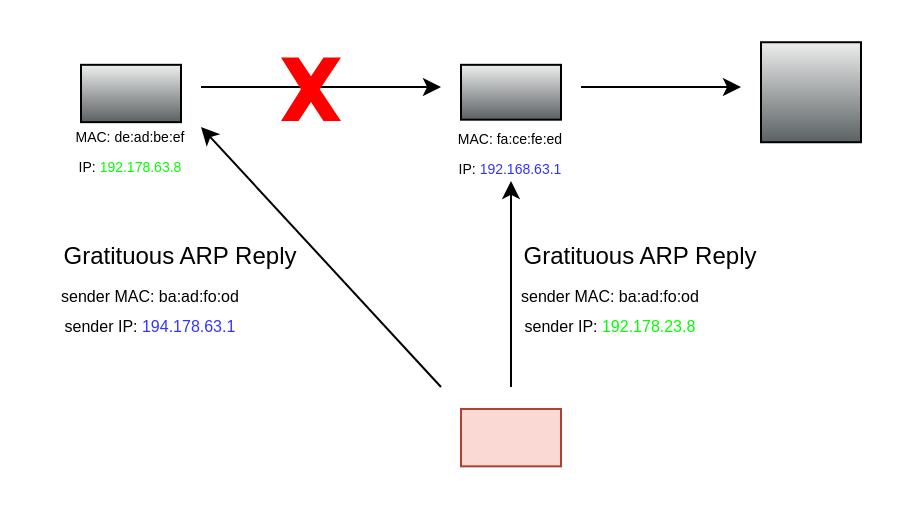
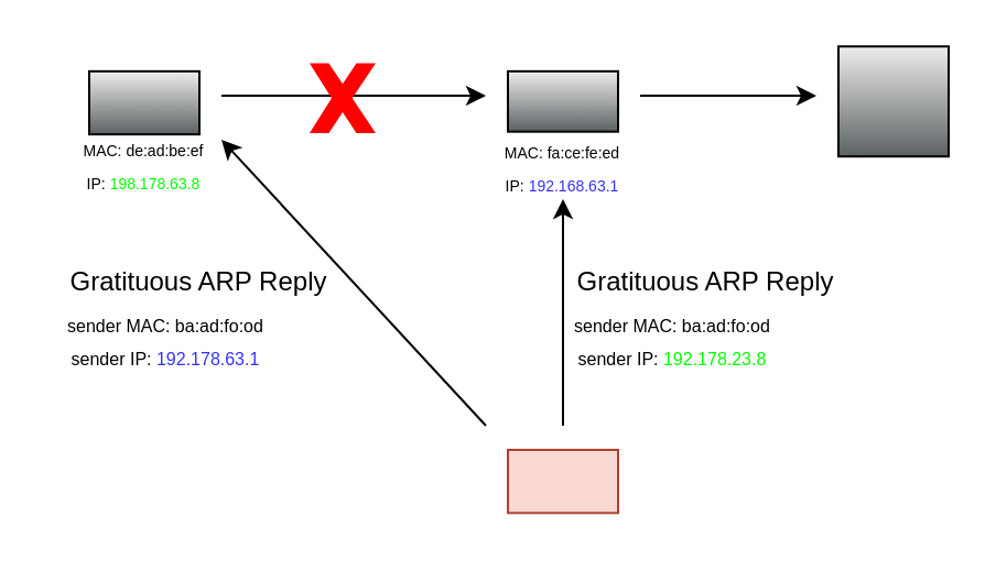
  <mxCell id="0" />
  <mxCell id="1" parent="0" />
  <mxCell id="2" value="" style="shape=mxgraph.networks2.icon;aspect=fixed;fillColor=#EDEDED;strokeColor=#000000;gradientColor=#5B6163;network2IconShadow=1;network2bgFillColor=none;network2Icon=mxgraph.networks2.laptop;network2IconW=1;network2IconH=0.573;" vertex="1" parent="1"><mxGeometry x="40" y="31.91" width="50" height="28.67" as="geometry" /></mxCell>
  <mxCell id="3" value="" style="shape=mxgraph.networks2.icon;aspect=fixed;fillColor=#EDEDED;strokeColor=#000000;gradientColor=#5B6163;network2IconShadow=1;network2bgFillColor=none;network2Icon=mxgraph.networks2.globe;network2IconW=1;network2IconH=1;" vertex="1" parent="1"><mxGeometry x="380" y="20.62" width="50" height="50" as="geometry" /></mxCell>
  <mxCell id="4" value="" style="fillColorStyles=neutralFill;neutralFill=#9DA6A8;shape=mxgraph.networks2.icon;aspect=fixed;fillColor=#EDEDED;strokeColor=#000000;gradientColor=#5B6163;network2IconShadow=1;network2bgFillColor=none;network2Icon=mxgraph.networks2.router;network2IconXOffset=0.0;network2IconYOffset=-0.114;network2IconW=1;network2IconH=0.548;" vertex="1" parent="1"><mxGeometry x="230" y="31.91" width="50" height="27.425" as="geometry" /></mxCell>
  <mxCell id="5" value="" style="endArrow=classic;html=1;rounded=0;" edge="1" parent="1"><mxGeometry width="50" height="50" relative="1" as="geometry"><mxPoint x="100" y="43" as="sourcePoint" /><mxPoint x="220" y="43" as="targetPoint" /></mxGeometry></mxCell>
  <mxCell id="6" value="" style="endArrow=classic;html=1;rounded=0;" edge="1" parent="1"><mxGeometry width="50" height="50" relative="1" as="geometry"><mxPoint x="290" y="43" as="sourcePoint" /><mxPoint x="370" y="43" as="targetPoint" /></mxGeometry></mxCell>
  <mxCell id="7" value="&lt;div&gt;Gratituous ARP Reply&lt;/div&gt;" style="text;strokeColor=none;align=center;fillColor=none;html=1;verticalAlign=middle;whiteSpace=wrap;rounded=0;" vertex="1" parent="1"><mxGeometry x="260" y="113" width="120" height="30" as="geometry" /></mxCell>
  <mxCell id="8" value="&lt;div&gt;&lt;font style=&quot;font-size: 8px;&quot;&gt;sender MAC: ba:ad:fo:od&lt;/font&gt;&lt;/div&gt;&lt;div&gt;&lt;font style=&quot;font-size: 8px;&quot;&gt;sender IP: &lt;span&gt;&lt;span&gt;&lt;font style=&quot;color: light-dark(rgb(0, 255, 0), rgb(0, 255, 0));&quot;&gt;192.178.23.8&lt;/font&gt;&lt;/span&gt;&lt;/span&gt;&lt;/font&gt;&lt;/div&gt;" style="text;strokeColor=none;align=center;fillColor=none;html=1;verticalAlign=middle;whiteSpace=wrap;rounded=0;" vertex="1" parent="1"><mxGeometry x="250" y="133.15" width="110" height="42.38" as="geometry" /></mxCell>
- <mxCell id="9" value="&lt;div&gt;&lt;font style=&quot;font-size: 7px;&quot;&gt;MAC: de:ad:be:ef&lt;/font&gt;&lt;/div&gt;&lt;font style=&quot;font-size: 7px;&quot;&gt;IP: &lt;font style=&quot;color: light-dark(rgb(0, 255, 0), rgb(0, 255, 0));&quot;&gt;192.178.63.8&lt;/font&gt;&lt;/font&gt;" style="text;strokeColor=none;align=center;fillColor=none;html=1;verticalAlign=middle;whiteSpace=wrap;rounded=0;" vertex="1" parent="1"><mxGeometry x="35" y="59.34" width="60" height="30" as="geometry" /></mxCell>
+ <mxCell id="9" value="&lt;div&gt;&lt;font style=&quot;font-size: 7px;&quot;&gt;MAC: de:ad:be:ef&lt;/font&gt;&lt;/div&gt;&lt;font style=&quot;font-size: 7px;&quot;&gt;IP: &lt;font style=&quot;color: light-dark(rgb(0, 255, 0), rgb(0, 255, 0));&quot;&gt;198.178.63.8&lt;/font&gt;&lt;/font&gt;" style="text;strokeColor=none;align=center;fillColor=none;html=1;verticalAlign=middle;whiteSpace=wrap;rounded=0;" vertex="1" parent="1"><mxGeometry x="35" y="59.34" width="60" height="30" as="geometry" /></mxCell>
  <mxCell id="10" value="&lt;div&gt;&lt;font style=&quot;font-size: 7px;&quot;&gt;MAC: fa:ce:fe:ed&lt;/font&gt;&lt;/div&gt;&lt;font style=&quot;font-size: 7px;&quot;&gt;IP: &lt;font style=&quot;color: light-dark(rgb(51, 51, 255), rgb(0, 0, 255));&quot;&gt;192.168.63.1&lt;/font&gt;&lt;/font&gt;" style="text;strokeColor=none;align=center;fillColor=none;html=1;verticalAlign=middle;whiteSpace=wrap;rounded=0;" vertex="1" parent="1"><mxGeometry x="225" y="59.96" width="60" height="30" as="geometry" /></mxCell>
  <mxCell id="11" value="" style="shape=mxgraph.networks2.icon;aspect=fixed;fillColor=#fad9d5;strokeColor=#ae4132;network2IconShadow=1;network2bgFillColor=none;network2Icon=mxgraph.networks2.laptop;network2IconW=1;network2IconH=0.573;" vertex="1" parent="1"><mxGeometry x="230" y="204" width="50" height="28.67" as="geometry" /></mxCell>
  <mxCell id="12" value="" style="endArrow=classic;html=1;rounded=0;" edge="1" parent="1" target="10"><mxGeometry width="50" height="50" relative="1" as="geometry"><mxPoint x="255" y="193" as="sourcePoint" /><mxPoint x="325" y="83" as="targetPoint" /></mxGeometry></mxCell>
  <mxCell id="13" value="" style="endArrow=classic;html=1;rounded=0;" edge="1" parent="1"><mxGeometry width="50" height="50" relative="1" as="geometry"><mxPoint x="220" y="193" as="sourcePoint" /><mxPoint x="100" y="63" as="targetPoint" /></mxGeometry></mxCell>
  <mxCell id="14" value="&lt;div&gt;Gratituous ARP Reply&lt;/div&gt;" style="text;strokeColor=none;align=center;fillColor=none;html=1;verticalAlign=middle;whiteSpace=wrap;rounded=0;" vertex="1" parent="1"><mxGeometry x="30" y="113" width="120" height="30" as="geometry" /></mxCell>
- <mxCell id="15" value="&lt;div&gt;&lt;font style=&quot;font-size: 8px;&quot;&gt;sender MAC: ba:ad:fo:od&lt;/font&gt;&lt;/div&gt;&lt;div&gt;&lt;font style=&quot;font-size: 8px;&quot;&gt;sender IP: &lt;font style=&quot;color: light-dark(rgb(51, 51, 255), rgb(0, 0, 255));&quot;&gt;194.178.63.1&lt;/font&gt;&lt;/font&gt;&lt;/div&gt;" style="text;strokeColor=none;align=center;fillColor=none;html=1;verticalAlign=middle;whiteSpace=wrap;rounded=0;" vertex="1" parent="1"><mxGeometry x="20" y="133.15" width="110" height="42.38" as="geometry" /></mxCell>
+ <mxCell id="15" value="&lt;div&gt;&lt;font style=&quot;font-size: 8px;&quot;&gt;sender MAC: ba:ad:fo:od&lt;/font&gt;&lt;/div&gt;&lt;div&gt;&lt;font style=&quot;font-size: 8px;&quot;&gt;sender IP: &lt;font style=&quot;color: light-dark(rgb(51, 51, 255), rgb(0, 0, 255));&quot;&gt;192.178.63.1&lt;/font&gt;&lt;/font&gt;&lt;/div&gt;" style="text;strokeColor=none;align=center;fillColor=none;html=1;verticalAlign=middle;whiteSpace=wrap;rounded=0;" vertex="1" parent="1"><mxGeometry x="20" y="133.15" width="110" height="42.38" as="geometry" /></mxCell>
  <mxCell id="16" value="" style="verticalLabelPosition=bottom;verticalAlign=top;html=1;shape=mxgraph.basic.x;strokeColor=none;fillColor=#FF0000;" vertex="1" parent="1"><mxGeometry x="140" y="28.21" width="30" height="31.75" as="geometry" /></mxCell>
